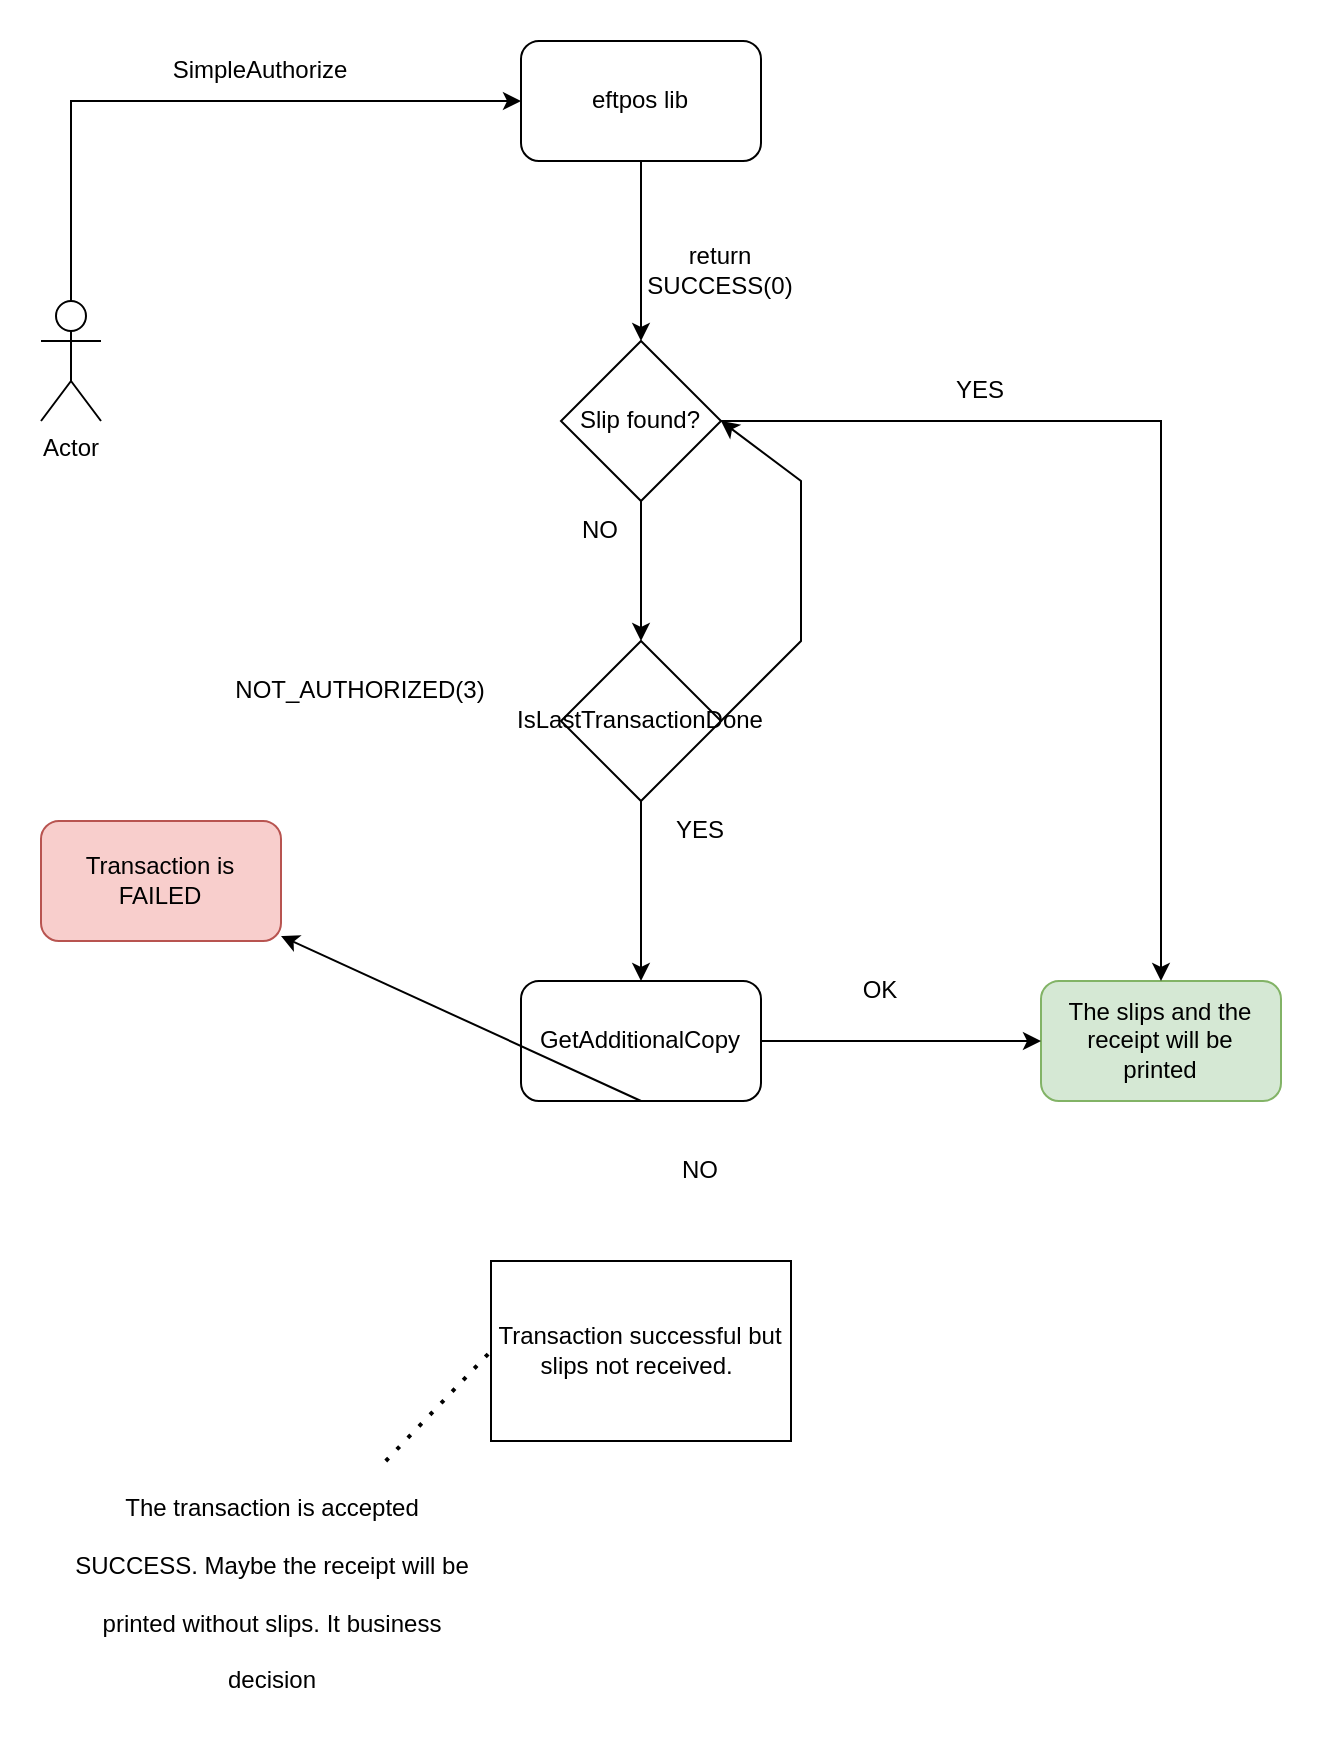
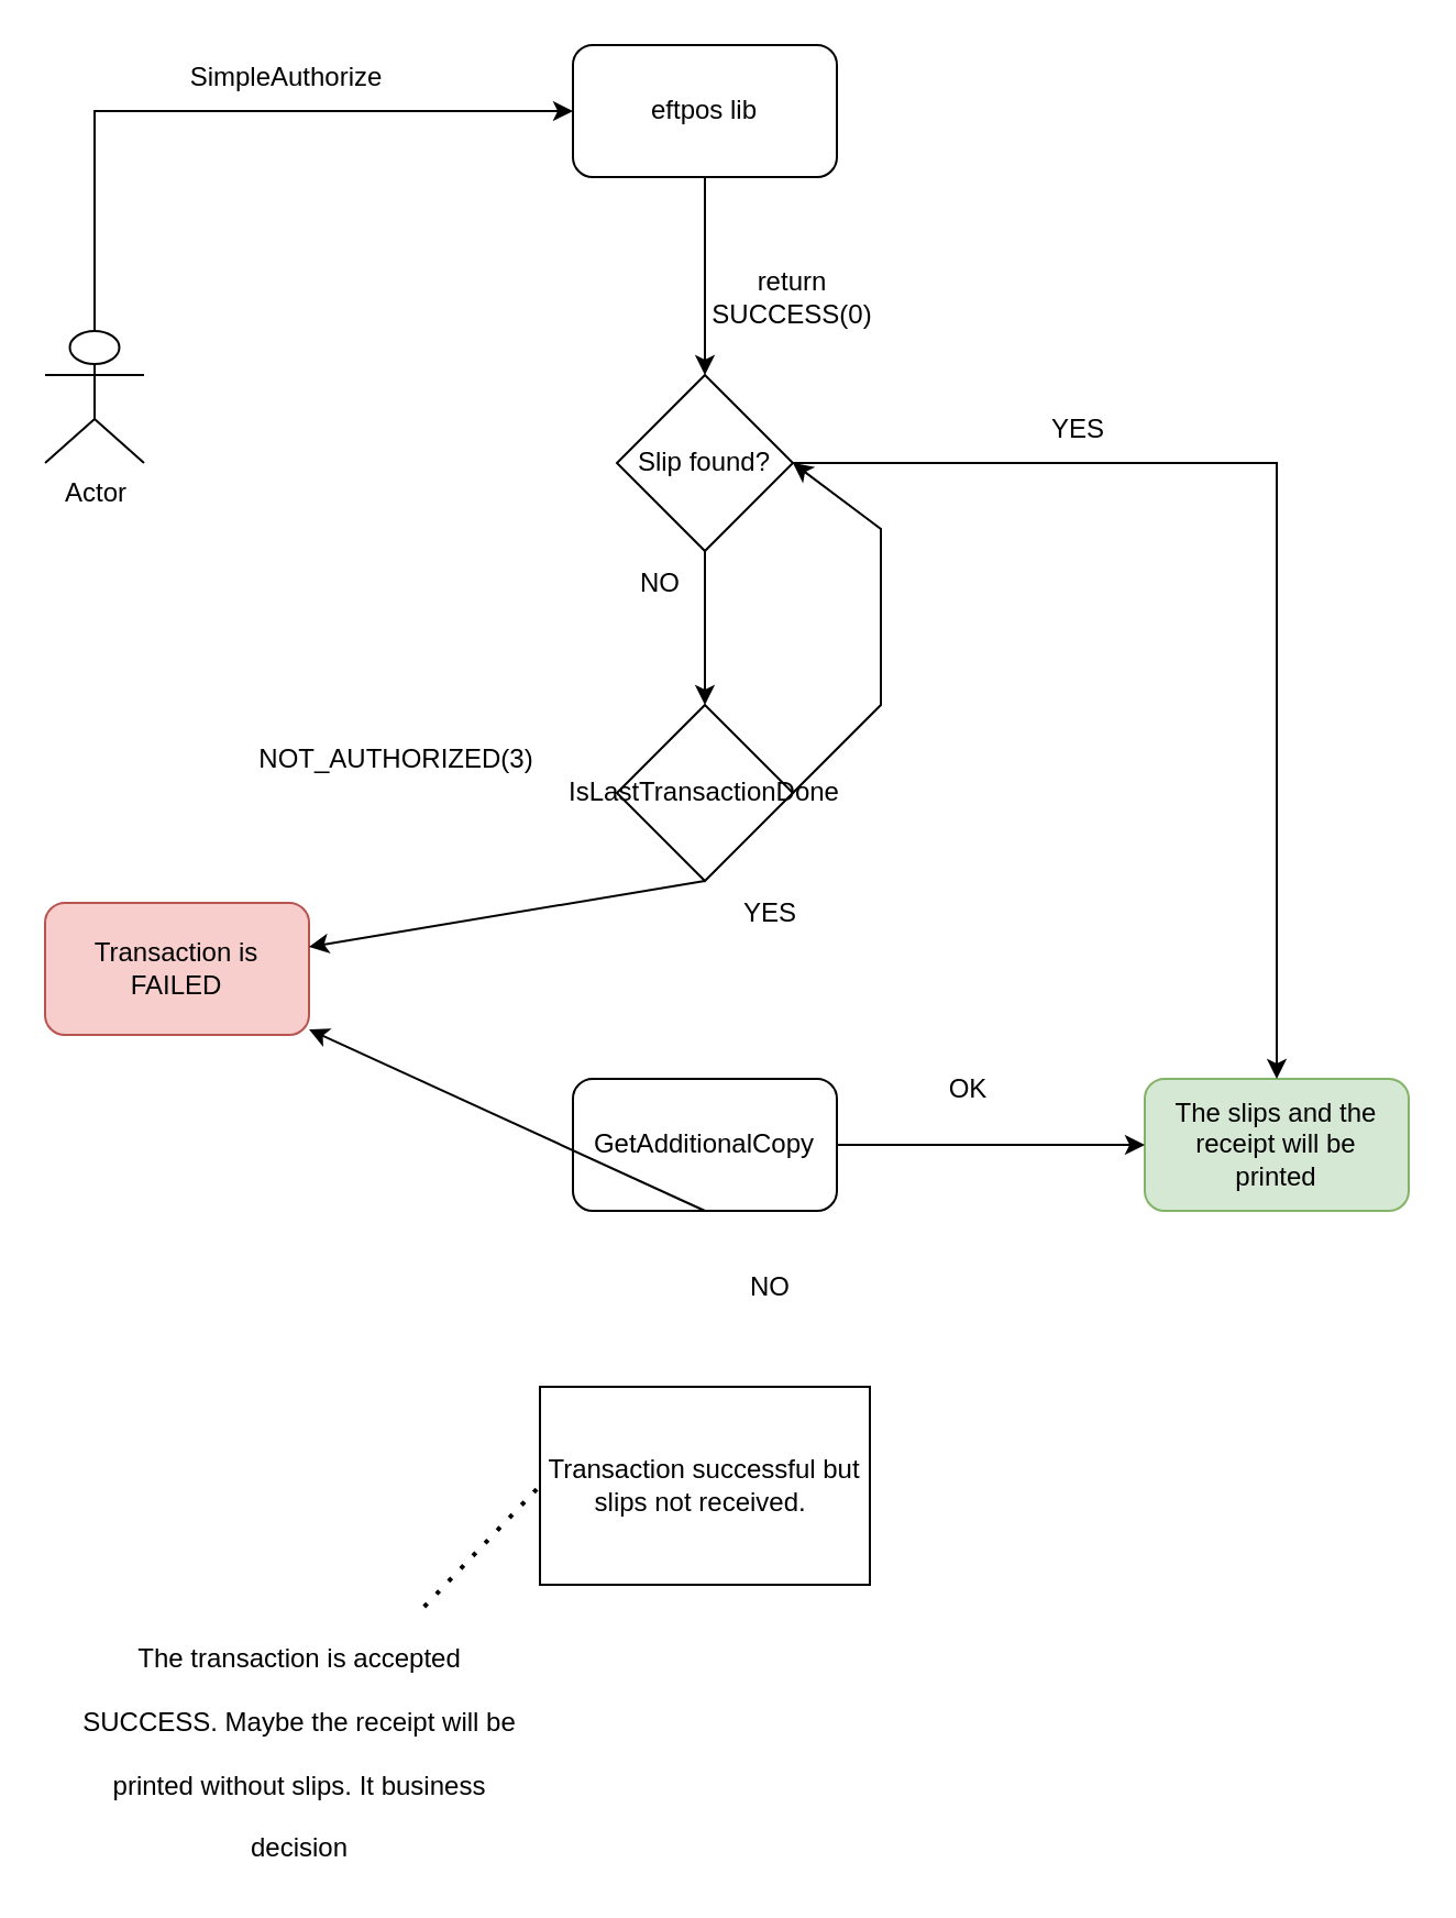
  <mxCell id="0" />
  <mxCell id="1" parent="0" />
  <mxCell id="2" value="eftpos lib" style="rounded=1;whiteSpace=wrap;html=1;" vertex="1" parent="1"><mxGeometry x="260" y="20" width="120" height="60" as="geometry" /></mxCell>
  <mxCell id="3" value="GetAdditionalCopy" style="rounded=1;whiteSpace=wrap;html=1;" vertex="1" parent="1"><mxGeometry x="260" y="490" width="120" height="60" as="geometry" /></mxCell>
  <mxCell id="4" value="" style="rounded=1;whiteSpace=wrap;html=1;fillColor=#d5e8d4;strokeColor=#82b366;" vertex="1" parent="1"><mxGeometry x="520" y="490" width="120" height="60" as="geometry" /></mxCell>
  <mxCell id="5" value="Transaction is FAILED" style="rounded=1;whiteSpace=wrap;html=1;fillColor=#f8cecc;strokeColor=#b85450;" vertex="1" parent="1"><mxGeometry x="20" y="410" width="120" height="60" as="geometry" /></mxCell>
  <mxCell id="6" value="Slip found?" style="rhombus;whiteSpace=wrap;html=1;" vertex="1" parent="1"><mxGeometry x="280" y="170" width="80" height="80" as="geometry" /></mxCell>
  <mxCell id="7" value="IsLastTransactionDone" style="rhombus;whiteSpace=wrap;html=1;" vertex="1" parent="1"><mxGeometry x="280" y="320" width="80" height="80" as="geometry" /></mxCell>
  <mxCell id="8" style="edgeStyle=orthogonalEdgeStyle;rounded=0;orthogonalLoop=1;jettySize=auto;html=1;exitX=0.5;exitY=0;exitDx=0;exitDy=0;exitPerimeter=0;entryX=0;entryY=0.5;entryDx=0;entryDy=0;" edge="1" parent="1" source="9" target="2"><mxGeometry relative="1" as="geometry" /></mxCell>
- <mxCell id="9" value="Actor" style="shape=umlActor;verticalLabelPosition=bottom;verticalAlign=top;html=1;outlineConnect=0;" vertex="1" parent="1"><mxGeometry x="20" y="150" width="30" height="60" as="geometry" /></mxCell>
+ <mxCell id="9" value="Actor" style="shape=umlActor;verticalLabelPosition=bottom;verticalAlign=top;html=1;outlineConnect=0;" vertex="1" parent="1"><mxGeometry x="20" y="150" width="45" height="60" as="geometry" /></mxCell>
  <mxCell id="10" value="" style="endArrow=classic;html=1;rounded=0;entryX=0.5;entryY=0;entryDx=0;entryDy=0;" edge="1" parent="1" target="7"><mxGeometry width="50" height="50" relative="1" as="geometry"><mxPoint x="320" y="250" as="sourcePoint" /><mxPoint x="370" y="500" as="targetPoint" /></mxGeometry></mxCell>
  <mxCell id="11" value="" style="endArrow=classic;html=1;rounded=0;exitX=0.5;exitY=1;exitDx=0;exitDy=0;" edge="1" parent="1" source="2" target="6"><mxGeometry width="50" height="50" relative="1" as="geometry"><mxPoint x="150" y="260" as="sourcePoint" /><mxPoint x="200" y="210" as="targetPoint" /></mxGeometry></mxCell>
  <mxCell id="12" value="" style="endArrow=classic;html=1;rounded=0;entryX=0.5;entryY=0;entryDx=0;entryDy=0;exitX=1;exitY=0.5;exitDx=0;exitDy=0;" edge="1" parent="1" source="6" target="4"><mxGeometry width="50" height="50" relative="1" as="geometry"><mxPoint x="330" y="90" as="sourcePoint" /><mxPoint x="330" y="180" as="targetPoint" /><Array as="points"><mxPoint x="580" y="210" /></Array></mxGeometry></mxCell>
- <mxCell id="13" value="" style="endArrow=classic;html=1;rounded=0;entryX=0.5;entryY=0;entryDx=0;entryDy=0;exitX=0.5;exitY=1;exitDx=0;exitDy=0;" edge="1" parent="1" source="7" target="3"><mxGeometry width="50" height="50" relative="1" as="geometry"><mxPoint x="330" y="260" as="sourcePoint" /><mxPoint x="330" y="330" as="targetPoint" /></mxGeometry></mxCell>
+ <mxCell id="13" value="" style="endArrow=classic;html=1;rounded=0;exitX=0.5;exitY=1;exitDx=0;exitDy=0;" edge="1" parent="1" source="7" target="5"><mxGeometry width="50" height="50" relative="1" as="geometry"><mxPoint x="330" y="260" as="sourcePoint" /><mxPoint x="330" y="330" as="targetPoint" /></mxGeometry></mxCell>
  <mxCell id="14" value="" style="endArrow=classic;html=1;rounded=0;exitX=1;exitY=0.5;exitDx=0;exitDy=0;" edge="1" parent="1" source="3" target="4"><mxGeometry width="50" height="50" relative="1" as="geometry"><mxPoint x="330" y="410" as="sourcePoint" /><mxPoint x="330" y="500" as="targetPoint" /></mxGeometry></mxCell>
  <mxCell id="15" value="" style="endArrow=classic;html=1;rounded=0;entryX=1;entryY=0.5;entryDx=0;entryDy=0;exitX=1;exitY=0.5;exitDx=0;exitDy=0;" edge="1" parent="1" source="7" target="6"><mxGeometry width="50" height="50" relative="1" as="geometry"><mxPoint x="400" y="340" as="sourcePoint" /><mxPoint x="530" y="530" as="targetPoint" /><Array as="points"><mxPoint x="400" y="320" /><mxPoint x="400" y="240" /></Array></mxGeometry></mxCell>
  <mxCell id="16" value="The slips and the receipt will be printed" style="text;html=1;strokeColor=none;fillColor=none;align=center;verticalAlign=middle;whiteSpace=wrap;rounded=0;" vertex="1" parent="1"><mxGeometry x="530" y="505" width="100" height="30" as="geometry" /></mxCell>
  <mxCell id="17" value="SimpleAuthorize" style="text;html=1;strokeColor=none;fillColor=none;align=center;verticalAlign=middle;whiteSpace=wrap;rounded=0;" vertex="1" parent="1"><mxGeometry x="100" y="20" width="60" height="30" as="geometry" /></mxCell>
  <mxCell id="18" value="return SUCCESS(0)" style="text;html=1;strokeColor=none;fillColor=none;align=center;verticalAlign=middle;whiteSpace=wrap;rounded=0;" vertex="1" parent="1"><mxGeometry x="330" y="120" width="60" height="30" as="geometry" /></mxCell>
  <mxCell id="19" value="YES" style="text;html=1;strokeColor=none;fillColor=none;align=center;verticalAlign=middle;whiteSpace=wrap;rounded=0;" vertex="1" parent="1"><mxGeometry x="460" y="180" width="60" height="30" as="geometry" /></mxCell>
  <mxCell id="20" value="NO" style="text;html=1;strokeColor=none;fillColor=none;align=center;verticalAlign=middle;whiteSpace=wrap;rounded=0;" vertex="1" parent="1"><mxGeometry x="270" y="250" width="60" height="30" as="geometry" /></mxCell>
  <mxCell id="21" value="NOT_AUTHORIZED(3)" style="text;html=1;strokeColor=none;fillColor=none;align=center;verticalAlign=middle;whiteSpace=wrap;rounded=0;" vertex="1" parent="1"><mxGeometry x="150" y="330" width="60" height="30" as="geometry" /></mxCell>
  <mxCell id="22" value="YES" style="text;html=1;strokeColor=none;fillColor=none;align=center;verticalAlign=middle;whiteSpace=wrap;rounded=0;" vertex="1" parent="1"><mxGeometry x="320" y="400" width="60" height="30" as="geometry" /></mxCell>
  <mxCell id="23" value="Transaction successful but slips not received.&amp;nbsp;" style="whiteSpace=wrap;html=1;rounded=0;" vertex="1" parent="1"><mxGeometry x="245" y="630" width="150" height="90" as="geometry" /></mxCell>
  <mxCell id="24" value="" style="endArrow=classic;html=1;rounded=0;exitX=0.5;exitY=1;exitDx=0;exitDy=0;" edge="1" parent="1" source="3" target="5"><mxGeometry width="50" height="50" relative="1" as="geometry"><mxPoint x="330" y="410" as="sourcePoint" /><mxPoint x="330" y="500" as="targetPoint" /></mxGeometry></mxCell>
  <mxCell id="25" value="&lt;h1 style=&quot;text-align: center&quot;&gt;&lt;span style=&quot;font-size: 12px ; font-weight: 400&quot;&gt;The transaction is accepted SUCCESS. Maybe the receipt will be printed without slips. It business decision&lt;/span&gt;&lt;br&gt;&lt;/h1&gt;" style="text;html=1;strokeColor=none;fillColor=none;spacing=5;spacingTop=-20;whiteSpace=wrap;overflow=hidden;rounded=0;" vertex="1" parent="1"><mxGeometry x="30" y="730" width="210" height="120" as="geometry" /></mxCell>
  <mxCell id="26" value="" style="endArrow=none;dashed=1;html=1;dashPattern=1 3;strokeWidth=2;rounded=0;fontSize=12;entryX=0;entryY=0.5;entryDx=0;entryDy=0;" edge="1" parent="1" source="25" target="23"><mxGeometry width="50" height="50" relative="1" as="geometry"><mxPoint x="100" y="700" as="sourcePoint" /><mxPoint x="150" y="650" as="targetPoint" /></mxGeometry></mxCell>
  <mxCell id="27" value="OK" style="text;html=1;strokeColor=none;fillColor=none;align=center;verticalAlign=middle;whiteSpace=wrap;rounded=0;" vertex="1" parent="1"><mxGeometry x="410" y="480" width="60" height="30" as="geometry" /></mxCell>
  <mxCell id="28" value="NO" style="text;html=1;strokeColor=none;fillColor=none;align=center;verticalAlign=middle;whiteSpace=wrap;rounded=0;" vertex="1" parent="1"><mxGeometry x="320" y="570" width="60" height="30" as="geometry" /></mxCell>
